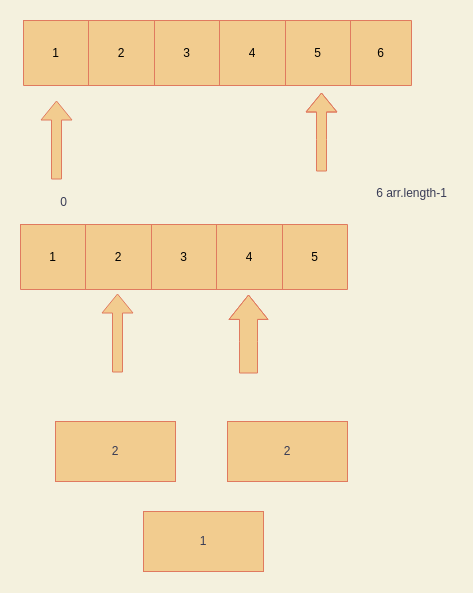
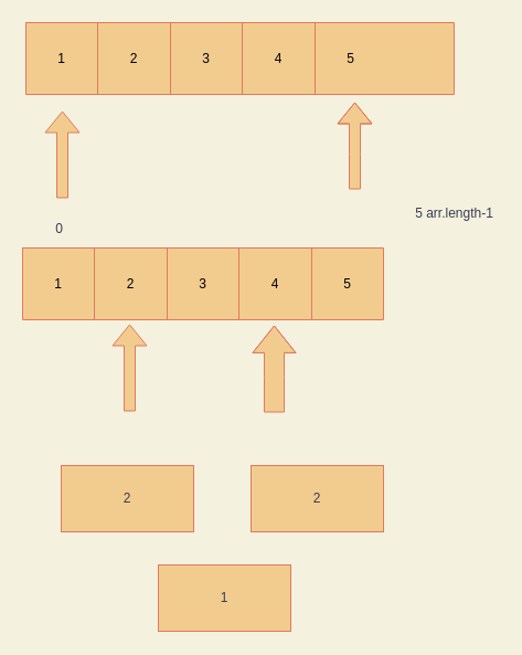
  <mxCell id="0" />
  <mxCell id="1" parent="0" />
  <mxCell id="2" value="" style="shape=table;html=1;whiteSpace=wrap;startSize=0;container=1;collapsible=0;childLayout=tableLayout;rounded=0;sketch=0;fontColor=#393C56;strokeColor=#E07A5F;fillColor=#F2CC8F;" vertex="1" parent="1"><mxGeometry x="23" y="20" width="388" height="65" as="geometry" /></mxCell>
  <mxCell id="3" value="" style="shape=partialRectangle;html=1;whiteSpace=wrap;collapsible=0;dropTarget=0;pointerEvents=0;fillColor=none;top=0;left=0;bottom=0;right=0;points=[[0,0.5],[1,0.5]];portConstraint=eastwest;" vertex="1" parent="2"><mxGeometry width="388" height="65" as="geometry" /></mxCell>
  <mxCell id="4" value="1" style="shape=partialRectangle;html=1;whiteSpace=wrap;connectable=0;fillColor=none;top=0;left=0;bottom=0;right=0;overflow=hidden;" vertex="1" parent="3"><mxGeometry width="65" height="65" as="geometry" /></mxCell>
  <mxCell id="5" value="2" style="shape=partialRectangle;html=1;whiteSpace=wrap;connectable=0;fillColor=none;top=0;left=0;bottom=0;right=0;overflow=hidden;" vertex="1" parent="3"><mxGeometry x="65" width="66" height="65" as="geometry" /></mxCell>
  <mxCell id="6" value="3" style="shape=partialRectangle;html=1;whiteSpace=wrap;connectable=0;fillColor=none;top=0;left=0;bottom=0;right=0;overflow=hidden;" vertex="1" parent="3"><mxGeometry x="131" width="65" height="65" as="geometry" /></mxCell>
  <mxCell id="7" value="4" style="shape=partialRectangle;html=1;whiteSpace=wrap;connectable=0;fillColor=none;top=0;left=0;bottom=0;right=0;overflow=hidden;" vertex="1" parent="3"><mxGeometry x="196" width="66" height="65" as="geometry" /></mxCell>
  <mxCell id="8" value="5" style="shape=partialRectangle;html=1;whiteSpace=wrap;connectable=0;fillColor=none;top=0;left=0;bottom=0;right=0;overflow=hidden;" vertex="1" parent="3"><mxGeometry x="262" width="65" height="65" as="geometry" /></mxCell>
- <mxCell id="9" value="6" style="shape=partialRectangle;html=1;whiteSpace=wrap;connectable=0;fillColor=none;top=0;left=0;bottom=0;right=0;overflow=hidden;" vertex="1" parent="3"><mxGeometry x="327" width="61" height="65" as="geometry" /></mxCell>
  <mxCell id="10" value="" style="shape=flexArrow;endArrow=classic;html=1;fontColor=#393C56;strokeColor=#E07A5F;fillColor=#F2CC8F;" edge="1" parent="1"><mxGeometry width="50" height="50" relative="1" as="geometry"><mxPoint x="56" y="179" as="sourcePoint" /><mxPoint x="56" y="100" as="targetPoint" /></mxGeometry></mxCell>
  <mxCell id="11" value="" style="shape=flexArrow;endArrow=classic;html=1;fontColor=#393C56;strokeColor=#E07A5F;fillColor=#F2CC8F;" edge="1" parent="1"><mxGeometry width="50" height="50" relative="1" as="geometry"><mxPoint x="321" y="171" as="sourcePoint" /><mxPoint x="321" y="92" as="targetPoint" /><Array as="points"><mxPoint x="321" y="139" /></Array></mxGeometry></mxCell>
- <mxCell id="12" value="0" style="text;html=1;align=center;verticalAlign=middle;resizable=0;points=[];autosize=1;strokeColor=none;fontColor=#393C56;" vertex="1" parent="1"><mxGeometry x="55" y="193" width="16" height="18" as="geometry" /></mxCell>
- <mxCell id="13" value="6 arr.length-1" style="text;html=1;align=center;verticalAlign=middle;resizable=0;points=[];autosize=1;strokeColor=none;fontColor=#393C56;" vertex="1" parent="1"><mxGeometry x="370" y="184" width="81" height="18" as="geometry" /></mxCell>
+ <mxCell id="12" value="0" style="text;html=1;align=center;verticalAlign=middle;resizable=0;points=[];autosize=1;strokeColor=none;fontColor=#393C56;" vertex="1" parent="1"><mxGeometry x="45" y="198" width="16" height="18" as="geometry" /></mxCell>
+ <mxCell id="13" value="5 arr.length-1" style="text;html=1;align=center;verticalAlign=middle;resizable=0;points=[];autosize=1;strokeColor=none;fontColor=#393C56;" vertex="1" parent="1"><mxGeometry x="370" y="184" width="81" height="18" as="geometry" /></mxCell>
  <mxCell id="14" value="" style="shape=table;html=1;whiteSpace=wrap;startSize=0;container=1;collapsible=0;childLayout=tableLayout;rounded=0;sketch=0;fontColor=#393C56;strokeColor=#E07A5F;fillColor=#F2CC8F;" vertex="1" parent="1"><mxGeometry x="20" y="224" width="327" height="65" as="geometry" /></mxCell>
  <mxCell id="15" value="" style="shape=partialRectangle;html=1;whiteSpace=wrap;collapsible=0;dropTarget=0;pointerEvents=0;fillColor=none;top=0;left=0;bottom=0;right=0;points=[[0,0.5],[1,0.5]];portConstraint=eastwest;" vertex="1" parent="14"><mxGeometry width="327" height="65" as="geometry" /></mxCell>
  <mxCell id="16" value="1" style="shape=partialRectangle;html=1;whiteSpace=wrap;connectable=0;fillColor=none;top=0;left=0;bottom=0;right=0;overflow=hidden;" vertex="1" parent="15"><mxGeometry width="65" height="65" as="geometry" /></mxCell>
  <mxCell id="17" value="2" style="shape=partialRectangle;html=1;whiteSpace=wrap;connectable=0;fillColor=none;top=0;left=0;bottom=0;right=0;overflow=hidden;" vertex="1" parent="15"><mxGeometry x="65" width="66" height="65" as="geometry" /></mxCell>
  <mxCell id="18" value="3" style="shape=partialRectangle;html=1;whiteSpace=wrap;connectable=0;fillColor=none;top=0;left=0;bottom=0;right=0;overflow=hidden;" vertex="1" parent="15"><mxGeometry x="131" width="65" height="65" as="geometry" /></mxCell>
  <mxCell id="19" value="4" style="shape=partialRectangle;html=1;whiteSpace=wrap;connectable=0;fillColor=none;top=0;left=0;bottom=0;right=0;overflow=hidden;" vertex="1" parent="15"><mxGeometry x="196" width="66" height="65" as="geometry" /></mxCell>
  <mxCell id="20" value="5" style="shape=partialRectangle;html=1;whiteSpace=wrap;connectable=0;fillColor=none;top=0;left=0;bottom=0;right=0;overflow=hidden;" vertex="1" parent="15"><mxGeometry x="262" width="65" height="65" as="geometry" /></mxCell>
  <mxCell id="21" value="" style="shape=flexArrow;endArrow=classic;html=1;fontColor=#393C56;strokeColor=#E07A5F;fillColor=#F2CC8F;" edge="1" parent="1"><mxGeometry width="50" height="50" relative="1" as="geometry"><mxPoint x="117" y="372" as="sourcePoint" /><mxPoint x="117" y="293" as="targetPoint" /></mxGeometry></mxCell>
  <mxCell id="22" value="" style="shape=flexArrow;endArrow=classic;html=1;fontColor=#393C56;strokeColor=#E07A5F;fillColor=#F2CC8F;width=18;endSize=7.81;" edge="1" parent="1"><mxGeometry width="50" height="50" relative="1" as="geometry"><mxPoint x="248" y="373" as="sourcePoint" /><mxPoint x="248" y="294" as="targetPoint" /><Array as="points"><mxPoint x="248" y="341" /></Array></mxGeometry></mxCell>
  <mxCell id="23" value="2" style="whiteSpace=wrap;html=1;rounded=0;sketch=0;fontColor=#393C56;strokeColor=#E07A5F;fillColor=#F2CC8F;" vertex="1" parent="1"><mxGeometry x="55" y="421" width="120" height="60" as="geometry" /></mxCell>
  <mxCell id="24" value="2" style="whiteSpace=wrap;html=1;rounded=0;sketch=0;fontColor=#393C56;strokeColor=#E07A5F;fillColor=#F2CC8F;" vertex="1" parent="1"><mxGeometry x="227" y="421" width="120" height="60" as="geometry" /></mxCell>
  <mxCell id="25" value="1" style="whiteSpace=wrap;html=1;rounded=0;sketch=0;fontColor=#393C56;strokeColor=#E07A5F;fillColor=#F2CC8F;" vertex="1" parent="1"><mxGeometry x="143" y="511" width="120" height="60" as="geometry" /></mxCell>
